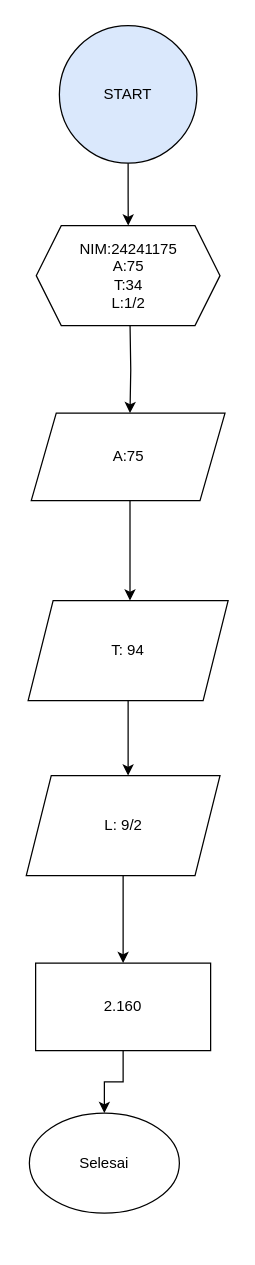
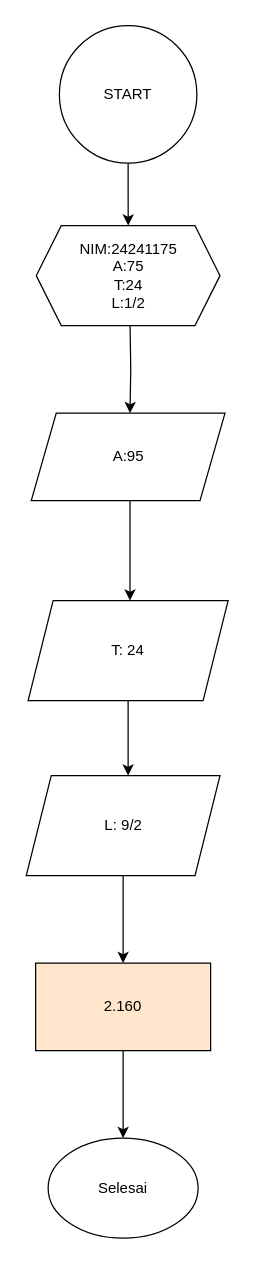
  <mxCell id="0" />
  <mxCell id="1" parent="0" />
- <mxCell id="2" value="START" style="ellipse;whiteSpace=wrap;html=1;aspect=fixed;fillColor=#dae8fc;" parent="1" vertex="1"><mxGeometry x="47" y="20" width="110" height="110" as="geometry" /></mxCell>
+ <mxCell id="2" value="START" style="ellipse;whiteSpace=wrap;html=1;aspect=fixed;" parent="1" vertex="1"><mxGeometry x="47" y="20" width="110" height="110" as="geometry" /></mxCell>
  <mxCell id="3" value="" style="edgeStyle=orthogonalEdgeStyle;rounded=0;orthogonalLoop=1;jettySize=auto;html=1;exitX=0.5;exitY=1;exitDx=0;exitDy=0;" parent="1" source="2" edge="1"><mxGeometry relative="1" as="geometry"><mxPoint x="102.1" y="180" as="targetPoint" /><mxPoint x="102" y="130" as="sourcePoint" /></mxGeometry></mxCell>
  <mxCell id="4" style="edgeStyle=orthogonalEdgeStyle;rounded=0;orthogonalLoop=1;jettySize=auto;html=1;" edge="1" parent="1"><mxGeometry relative="1" as="geometry"><mxPoint x="103.5" y="330" as="targetPoint" /><mxPoint x="103.55" y="260" as="sourcePoint" /></mxGeometry></mxCell>
  <mxCell id="5" style="edgeStyle=orthogonalEdgeStyle;rounded=0;orthogonalLoop=1;jettySize=auto;html=1;" edge="1" parent="1"><mxGeometry relative="1" as="geometry"><mxPoint x="103.5" y="480" as="targetPoint" /><mxPoint x="103.5" y="400" as="sourcePoint" /></mxGeometry></mxCell>
- <mxCell id="6" value="NIM:24241175&lt;div&gt;A:75&lt;/div&gt;&lt;div&gt;T:34&lt;/div&gt;&lt;div&gt;L:1/2&lt;/div&gt;" style="shape=hexagon;perimeter=hexagonPerimeter2;whiteSpace=wrap;html=1;fixedSize=1;" vertex="1" parent="1"><mxGeometry x="28.5" y="180" width="147" height="80" as="geometry" /></mxCell>
- <mxCell id="7" value="A:75" style="shape=parallelogram;perimeter=parallelogramPerimeter;whiteSpace=wrap;html=1;fixedSize=1;" vertex="1" parent="1"><mxGeometry x="24.5" y="330" width="155" height="70" as="geometry" /></mxCell>
+ <mxCell id="6" value="NIM:24241175&lt;div&gt;A:75&lt;/div&gt;&lt;div&gt;T:24&lt;/div&gt;&lt;div&gt;L:1/2&lt;/div&gt;" style="shape=hexagon;perimeter=hexagonPerimeter2;whiteSpace=wrap;html=1;fixedSize=1;" vertex="1" parent="1"><mxGeometry x="28.5" y="180" width="147" height="80" as="geometry" /></mxCell>
+ <mxCell id="7" value="A:95" style="shape=parallelogram;perimeter=parallelogramPerimeter;whiteSpace=wrap;html=1;fixedSize=1;" vertex="1" parent="1"><mxGeometry x="24.5" y="330" width="155" height="70" as="geometry" /></mxCell>
  <mxCell id="8" style="edgeStyle=orthogonalEdgeStyle;rounded=0;orthogonalLoop=1;jettySize=auto;html=1;" edge="1" parent="1" source="9"><mxGeometry relative="1" as="geometry"><mxPoint x="102" y="620" as="targetPoint" /></mxGeometry></mxCell>
- <mxCell id="9" value="T: 94" style="shape=parallelogram;perimeter=parallelogramPerimeter;whiteSpace=wrap;html=1;fixedSize=1;" vertex="1" parent="1"><mxGeometry x="22" y="480" width="160" height="80" as="geometry" /></mxCell>
+ <mxCell id="9" value="T: 24" style="shape=parallelogram;perimeter=parallelogramPerimeter;whiteSpace=wrap;html=1;fixedSize=1;" vertex="1" parent="1"><mxGeometry x="22" y="480" width="160" height="80" as="geometry" /></mxCell>
  <mxCell id="10" style="edgeStyle=orthogonalEdgeStyle;rounded=0;orthogonalLoop=1;jettySize=auto;html=1;" edge="1" parent="1" source="11"><mxGeometry relative="1" as="geometry"><mxPoint x="98" y="770" as="targetPoint" /></mxGeometry></mxCell>
  <mxCell id="11" value="L: 9/2" style="shape=parallelogram;perimeter=parallelogramPerimeter;whiteSpace=wrap;html=1;fixedSize=1;" vertex="1" parent="1"><mxGeometry x="20.5" y="620" width="155" height="80" as="geometry" /></mxCell>
  <mxCell id="12" style="edgeStyle=orthogonalEdgeStyle;rounded=0;orthogonalLoop=1;jettySize=auto;html=1;" edge="1" parent="1" source="13" target="14"><mxGeometry relative="1" as="geometry"><mxPoint x="98" y="910" as="targetPoint" /></mxGeometry></mxCell>
- <mxCell id="13" value="2.160" style="rounded=0;whiteSpace=wrap;html=1;" vertex="1" parent="1"><mxGeometry x="28" y="770" width="140" height="70" as="geometry" /></mxCell>
- <mxCell id="14" value="Selesai" style="ellipse;whiteSpace=wrap;html=1;" vertex="1" parent="1"><mxGeometry x="23" y="890" width="120" height="80" as="geometry" /></mxCell>
+ <mxCell id="13" value="2.160" style="rounded=0;whiteSpace=wrap;html=1;fillColor=#ffe6cc;" vertex="1" parent="1"><mxGeometry x="28" y="770" width="140" height="70" as="geometry" /></mxCell>
+ <mxCell id="14" value="Selesai" style="ellipse;whiteSpace=wrap;html=1;" vertex="1" parent="1"><mxGeometry x="38" y="910" width="120" height="80" as="geometry" /></mxCell>
